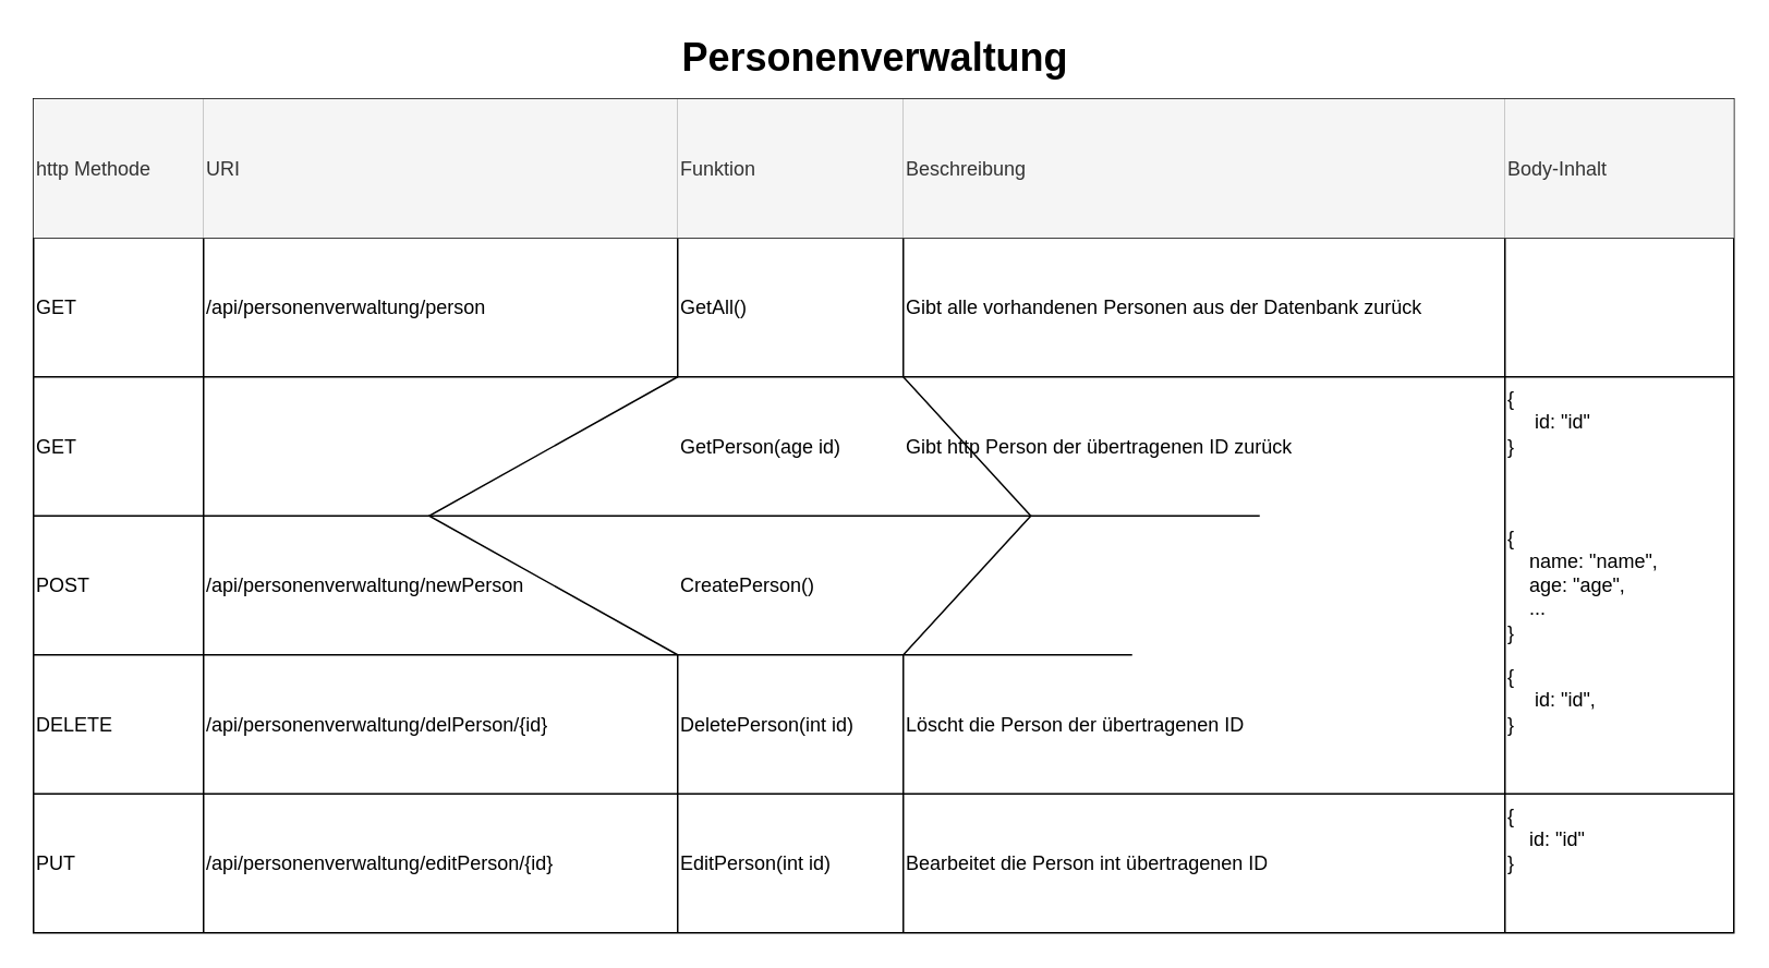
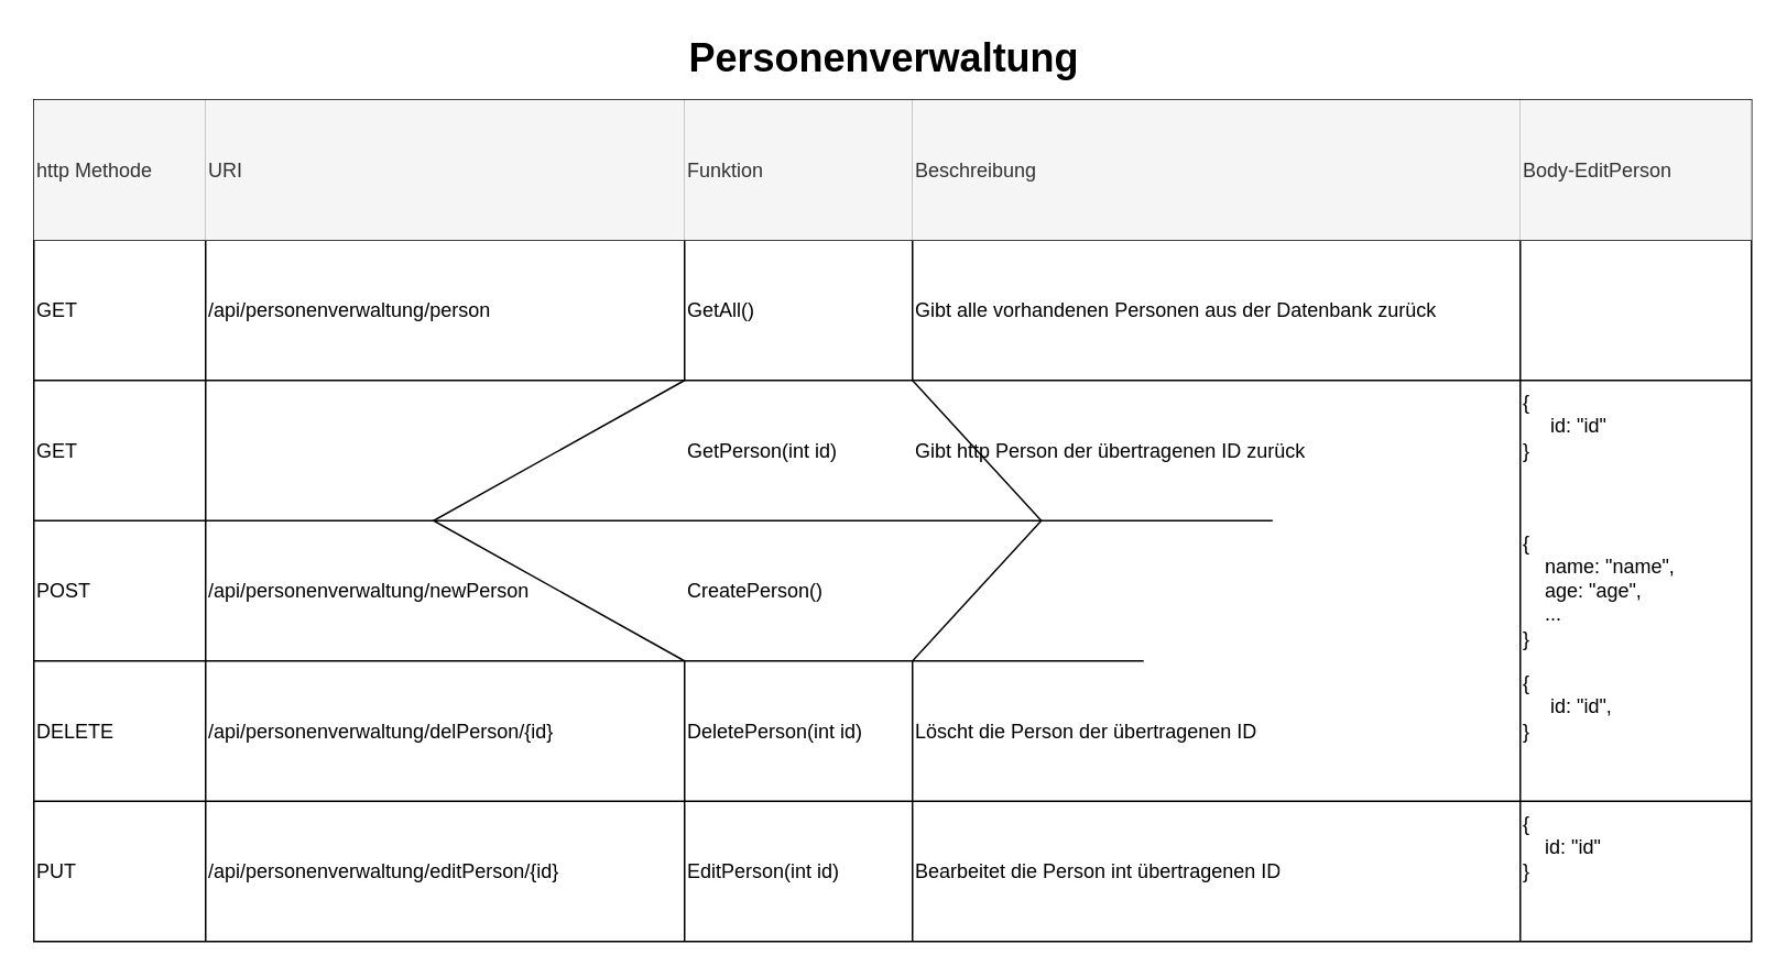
  <mxCell id="0" />
  <mxCell id="1" parent="0" />
  <mxCell id="2" value="" style="shape=table;html=1;whiteSpace=wrap;startSize=0;container=1;collapsible=0;childLayout=tableLayout;align=left;verticalAlign=top;" parent="1" vertex="1"><mxGeometry x="20" y="60" width="1040" height="510" as="geometry" /></mxCell>
  <mxCell id="3" style="shape=partialRectangle;html=1;whiteSpace=wrap;collapsible=0;dropTarget=0;pointerEvents=0;fillColor=none;top=0;left=0;bottom=0;right=0;points=[[0,0.5],[1,0.5]];portConstraint=eastwest;align=left;" parent="2" vertex="1"><mxGeometry width="1040" height="85" as="geometry" /></mxCell>
  <mxCell id="4" value="&lt;div&gt;http Methode&lt;/div&gt;" style="shape=partialRectangle;html=1;whiteSpace=wrap;connectable=0;fillColor=#f5f5f5;top=0;left=0;bottom=0;right=0;overflow=hidden;strokeColor=#666666;fontColor=#333333;align=left;" parent="3" vertex="1"><mxGeometry width="104" height="85" as="geometry" /></mxCell>
  <mxCell id="5" value="URI" style="shape=partialRectangle;html=1;whiteSpace=wrap;connectable=0;fillColor=#f5f5f5;top=0;left=0;bottom=0;right=0;overflow=hidden;strokeColor=#666666;fontColor=#333333;align=left;" parent="3" vertex="1"><mxGeometry x="104" width="290" height="85" as="geometry" /></mxCell>
  <mxCell id="6" value="Funktion" style="shape=partialRectangle;html=1;whiteSpace=wrap;connectable=0;fillColor=#f5f5f5;top=0;left=0;bottom=0;right=0;overflow=hidden;strokeColor=#666666;fontColor=#333333;align=left;" parent="3" vertex="1"><mxGeometry x="394" width="138" height="85" as="geometry" /></mxCell>
  <mxCell id="7" value="Beschreibung" style="shape=partialRectangle;html=1;whiteSpace=wrap;connectable=0;fillColor=#f5f5f5;top=0;left=0;bottom=0;right=0;overflow=hidden;strokeColor=#666666;fontColor=#333333;align=left;" parent="3" vertex="1"><mxGeometry x="532" width="368" height="85" as="geometry" /></mxCell>
- <mxCell id="8" value="Body-Inhalt" style="shape=partialRectangle;html=1;whiteSpace=wrap;connectable=0;fillColor=#f5f5f5;top=0;left=0;bottom=0;right=0;overflow=hidden;strokeColor=#666666;fontColor=#333333;align=left;" parent="3" vertex="1"><mxGeometry x="900" width="140" height="85" as="geometry" /></mxCell>
+ <mxCell id="8" value="Body-EditPerson" style="shape=partialRectangle;html=1;whiteSpace=wrap;connectable=0;fillColor=#f5f5f5;top=0;left=0;bottom=0;right=0;overflow=hidden;strokeColor=#666666;fontColor=#333333;align=left;" parent="3" vertex="1"><mxGeometry x="900" width="140" height="85" as="geometry" /></mxCell>
  <mxCell id="9" value="" style="shape=partialRectangle;html=1;whiteSpace=wrap;collapsible=0;dropTarget=0;pointerEvents=0;fillColor=none;top=0;left=0;bottom=0;right=0;points=[[0,0.5],[1,0.5]];portConstraint=eastwest;align=left;" parent="2" vertex="1"><mxGeometry y="85" width="1040" height="85" as="geometry" /></mxCell>
  <mxCell id="10" value="GET" style="shape=partialRectangle;html=1;whiteSpace=wrap;connectable=0;fillColor=none;top=0;left=0;bottom=0;right=0;overflow=hidden;align=left;" parent="9" vertex="1"><mxGeometry width="104" height="85" as="geometry" /></mxCell>
  <mxCell id="11" value="/api/personenverwaltung/person" style="shape=partialRectangle;html=1;whiteSpace=wrap;connectable=0;fillColor=none;top=0;left=0;bottom=0;right=0;overflow=hidden;align=left;" parent="9" vertex="1"><mxGeometry x="104" width="290" height="85" as="geometry" /></mxCell>
  <mxCell id="12" value="GetAll()" style="shape=partialRectangle;html=1;whiteSpace=wrap;connectable=0;fillColor=none;top=0;left=0;bottom=0;right=0;overflow=hidden;align=left;" parent="9" vertex="1"><mxGeometry x="394" width="138" height="85" as="geometry" /></mxCell>
  <mxCell id="13" value="Gibt alle vorhandenen Personen aus der Datenbank zurück" style="shape=partialRectangle;html=1;whiteSpace=wrap;connectable=0;fillColor=none;top=0;left=0;bottom=0;right=0;overflow=hidden;align=left;" parent="9" vertex="1"><mxGeometry x="532" width="368" height="85" as="geometry" /></mxCell>
  <mxCell id="14" style="shape=partialRectangle;html=1;whiteSpace=wrap;connectable=0;fillColor=none;top=0;left=0;bottom=0;right=0;overflow=hidden;align=left;verticalAlign=top;" parent="9" vertex="1"><mxGeometry x="900" width="140" height="85" as="geometry" /></mxCell>
  <mxCell id="15" value="" style="shape=partialRectangle;html=1;whiteSpace=wrap;collapsible=0;dropTarget=0;pointerEvents=0;fillColor=none;top=0;left=0;bottom=0;right=0;points=[[0,0.5],[1,0.5]];portConstraint=eastwest;align=left;" parent="2" vertex="1"><mxGeometry y="170" width="1040" height="85" as="geometry" /></mxCell>
  <mxCell id="16" value="GET" style="shape=partialRectangle;html=1;whiteSpace=wrap;connectable=0;fillColor=none;top=0;left=0;bottom=0;right=0;overflow=hidden;align=left;" parent="15" vertex="1"><mxGeometry width="104" height="85" as="geometry" /></mxCell>
- <mxCell id="17" value="GetPerson(age id)" style="shape=partialRectangle;html=1;whiteSpace=wrap;connectable=0;fillColor=none;top=0;left=0;bottom=0;right=0;overflow=hidden;align=left;" parent="15" vertex="1"><mxGeometry x="394" width="138" height="85" as="geometry" /></mxCell>
+ <mxCell id="17" value="GetPerson(int id)" style="shape=partialRectangle;html=1;whiteSpace=wrap;connectable=0;fillColor=none;top=0;left=0;bottom=0;right=0;overflow=hidden;align=left;" parent="15" vertex="1"><mxGeometry x="394" width="138" height="85" as="geometry" /></mxCell>
  <mxCell id="18" value="Gibt http Person der übertragenen ID zurück" style="shape=partialRectangle;html=1;whiteSpace=wrap;connectable=0;fillColor=none;top=0;left=0;bottom=0;right=0;overflow=hidden;align=left;" parent="15" vertex="1"><mxGeometry x="532" width="368" height="85" as="geometry" /></mxCell>
  <mxCell id="19" value="&lt;div&gt;{&lt;/div&gt;&lt;div&gt;&amp;nbsp;&amp;nbsp;&amp;nbsp;&amp;nbsp; id: &quot;id&quot;&lt;br&gt;&lt;/div&gt;&lt;div&gt;}&lt;br&gt;&lt;/div&gt;" style="shape=partialRectangle;html=1;whiteSpace=wrap;connectable=0;fillColor=none;top=0;left=0;bottom=0;right=0;overflow=hidden;align=left;verticalAlign=top;" parent="15" vertex="1"><mxGeometry x="900" width="140" height="85" as="geometry" /></mxCell>
  <mxCell id="20" value="" style="shape=partialRectangle;html=1;whiteSpace=wrap;collapsible=0;dropTarget=0;pointerEvents=0;fillColor=none;top=0;left=0;bottom=0;right=0;points=[[0,0.5],[1,0.5]];portConstraint=eastwest;align=left;" parent="2" vertex="1"><mxGeometry y="255" width="1040" height="85" as="geometry" /></mxCell>
  <mxCell id="21" value="POST" style="shape=partialRectangle;html=1;whiteSpace=wrap;connectable=0;fillColor=none;top=0;left=0;bottom=0;right=0;overflow=hidden;align=left;" parent="20" vertex="1"><mxGeometry width="104" height="85" as="geometry" /></mxCell>
  <mxCell id="22" value="/api/personenverwaltung/newPerson" style="shape=partialRectangle;html=1;whiteSpace=wrap;connectable=0;fillColor=none;top=0;left=0;bottom=0;right=0;overflow=hidden;align=left;" parent="20" vertex="1"><mxGeometry x="104" width="290" height="85" as="geometry" /></mxCell>
  <mxCell id="23" value="CreatePerson()" style="shape=partialRectangle;html=1;whiteSpace=wrap;connectable=0;fillColor=none;top=0;left=0;bottom=0;right=0;overflow=hidden;align=left;" parent="20" vertex="1"><mxGeometry x="394" width="138" height="85" as="geometry" /></mxCell>
  <mxCell id="24" value="&lt;div&gt;{&lt;/div&gt;&lt;div&gt;&amp;nbsp;&amp;nbsp;&amp;nbsp; name: &quot;name&quot;,&lt;/div&gt;&lt;div&gt;&amp;nbsp;&amp;nbsp;&amp;nbsp; age: &quot;age&quot;,&lt;/div&gt;&lt;div&gt;&amp;nbsp;&amp;nbsp;&amp;nbsp; ...&lt;br&gt;&lt;/div&gt;&lt;div&gt;}&lt;br&gt;&lt;/div&gt;" style="shape=partialRectangle;html=1;whiteSpace=wrap;connectable=0;fillColor=none;top=0;left=0;bottom=0;right=0;overflow=hidden;align=left;verticalAlign=top;" parent="20" vertex="1"><mxGeometry x="900" width="140" height="85" as="geometry" /></mxCell>
  <mxCell id="25" style="shape=partialRectangle;html=1;whiteSpace=wrap;collapsible=0;dropTarget=0;pointerEvents=0;fillColor=none;top=0;left=0;bottom=0;right=0;points=[[0,0.5],[1,0.5]];portConstraint=eastwest;align=left;" parent="2" vertex="1"><mxGeometry y="340" width="1040" height="85" as="geometry" /></mxCell>
  <mxCell id="26" value="DELETE" style="shape=partialRectangle;html=1;whiteSpace=wrap;connectable=0;fillColor=none;top=0;left=0;bottom=0;right=0;overflow=hidden;align=left;" parent="25" vertex="1"><mxGeometry width="104" height="85" as="geometry" /></mxCell>
  <mxCell id="27" value="/api/personenverwaltung/delPerson/{id}" style="shape=partialRectangle;html=1;whiteSpace=wrap;connectable=0;fillColor=none;top=0;left=0;bottom=0;right=0;overflow=hidden;align=left;" parent="25" vertex="1"><mxGeometry x="104" width="290" height="85" as="geometry" /></mxCell>
  <mxCell id="28" value="DeletePerson(int id)" style="shape=partialRectangle;html=1;whiteSpace=wrap;connectable=0;fillColor=none;top=0;left=0;bottom=0;right=0;overflow=hidden;align=left;" parent="25" vertex="1"><mxGeometry x="394" width="138" height="85" as="geometry" /></mxCell>
  <mxCell id="29" value="Löscht die Person der übertragenen ID" style="shape=partialRectangle;html=1;whiteSpace=wrap;connectable=0;fillColor=none;top=0;left=0;bottom=0;right=0;overflow=hidden;align=left;" parent="25" vertex="1"><mxGeometry x="532" width="368" height="85" as="geometry" /></mxCell>
  <mxCell id="30" value="&lt;div&gt;{&lt;/div&gt;&lt;div&gt;&amp;nbsp;&amp;nbsp;&amp;nbsp;&amp;nbsp; id: &quot;id&quot;,&lt;br&gt;&lt;/div&gt;&lt;div&gt;}&lt;/div&gt;" style="shape=partialRectangle;html=1;whiteSpace=wrap;connectable=0;fillColor=none;top=0;left=0;bottom=0;right=0;overflow=hidden;align=left;verticalAlign=top;" parent="25" vertex="1"><mxGeometry x="900" width="140" height="85" as="geometry" /></mxCell>
  <mxCell id="31" style="shape=partialRectangle;html=1;whiteSpace=wrap;collapsible=0;dropTarget=0;pointerEvents=0;fillColor=none;top=0;left=0;bottom=0;right=0;points=[[0,0.5],[1,0.5]];portConstraint=eastwest;align=left;" parent="2" vertex="1"><mxGeometry y="425" width="1040" height="85" as="geometry" /></mxCell>
  <mxCell id="32" value="PUT" style="shape=partialRectangle;html=1;whiteSpace=wrap;connectable=0;fillColor=none;top=0;left=0;bottom=0;right=0;overflow=hidden;align=left;" parent="31" vertex="1"><mxGeometry width="104" height="85" as="geometry" /></mxCell>
  <mxCell id="33" value="/api/personenverwaltung/editPerson/{id}" style="shape=partialRectangle;html=1;whiteSpace=wrap;connectable=0;fillColor=none;top=0;left=0;bottom=0;right=0;overflow=hidden;align=left;" parent="31" vertex="1"><mxGeometry x="104" width="290" height="85" as="geometry" /></mxCell>
  <mxCell id="34" value="EditPerson(int id)" style="shape=partialRectangle;html=1;whiteSpace=wrap;connectable=0;fillColor=none;top=0;left=0;bottom=0;right=0;overflow=hidden;align=left;" parent="31" vertex="1"><mxGeometry x="394" width="138" height="85" as="geometry" /></mxCell>
  <mxCell id="35" value="Bearbeitet die Person int übertragenen ID" style="shape=partialRectangle;html=1;whiteSpace=wrap;connectable=0;fillColor=none;top=0;left=0;bottom=0;right=0;overflow=hidden;align=left;" parent="31" vertex="1"><mxGeometry x="532" width="368" height="85" as="geometry" /></mxCell>
  <mxCell id="36" value="&lt;div&gt;{&lt;/div&gt;&lt;div&gt;&amp;nbsp;&amp;nbsp;&amp;nbsp; id: &quot;id&quot;&lt;br&gt;&lt;/div&gt;&lt;div&gt;}&lt;/div&gt;" style="shape=partialRectangle;html=1;whiteSpace=wrap;connectable=0;fillColor=none;top=0;left=0;bottom=0;right=0;overflow=hidden;align=left;verticalAlign=top;" parent="31" vertex="1"><mxGeometry x="900" width="140" height="85" as="geometry" /></mxCell>
  <mxCell id="37" value="&lt;div style=&quot;font-size: 24px;&quot;&gt;Personenverwaltung&lt;/div&gt;" style="text;html=1;align=left;verticalAlign=middle;resizable=0;points=[];autosize=1;fontSize=24;fontStyle=1" parent="1" vertex="1"><mxGeometry x="415" y="20" width="250" height="30" as="geometry" /></mxCell>
